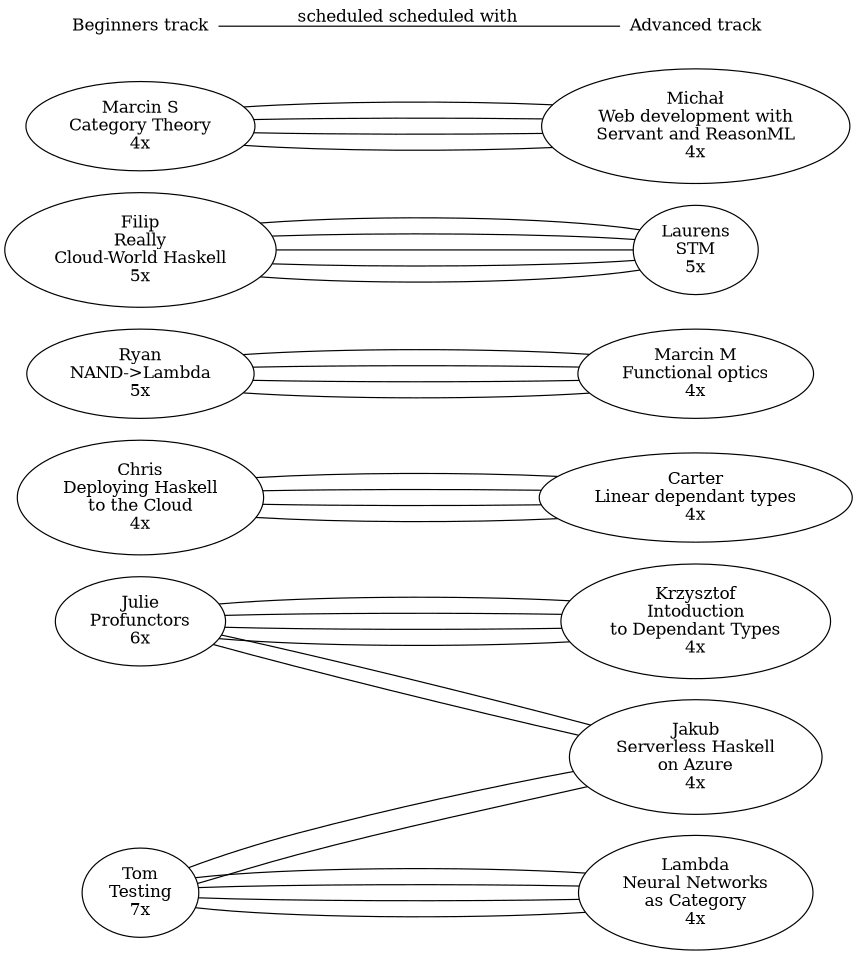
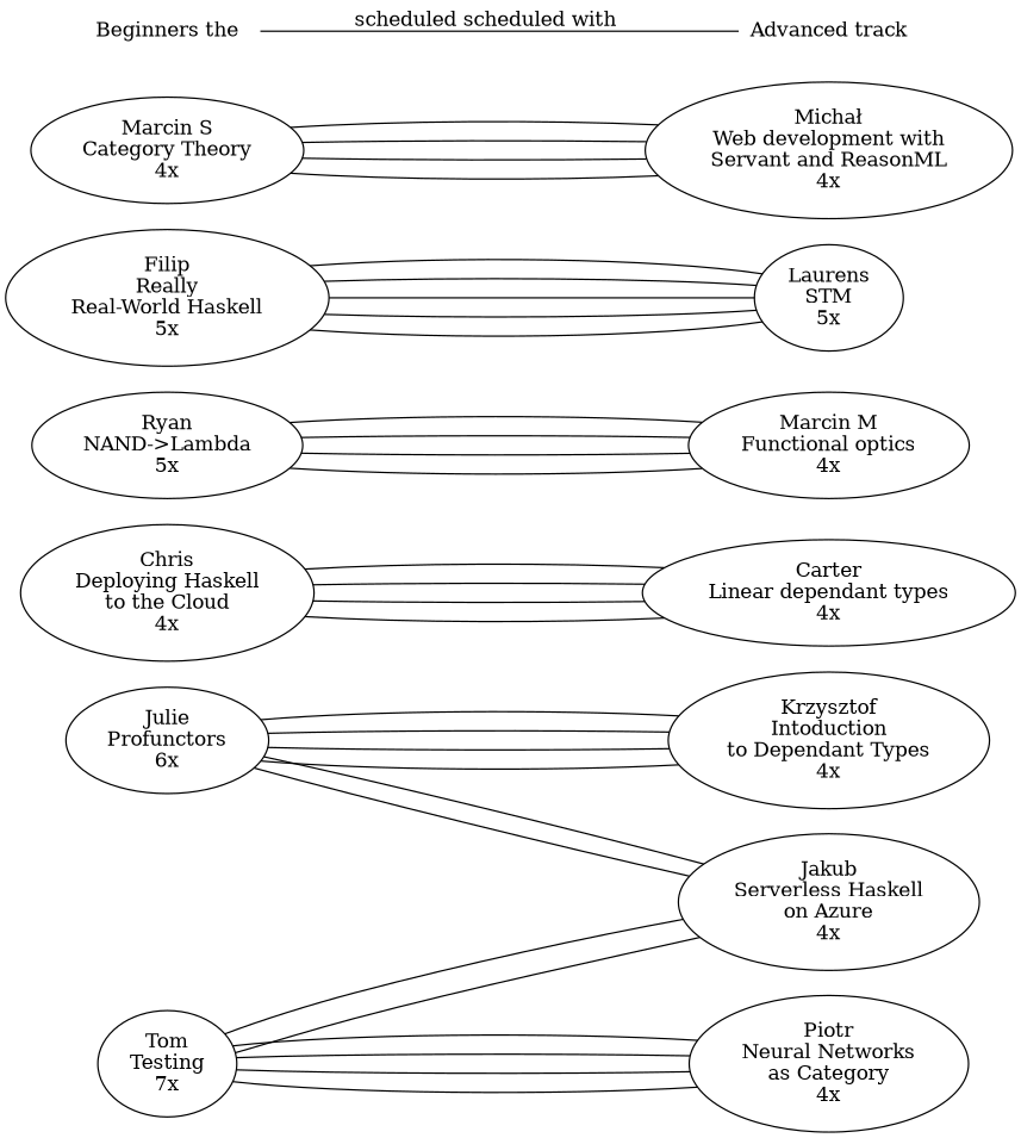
  graph {
    rankdir=LR
    n1 [label="Julie\nProfunctors\n6x"]
    n2 [label="Krzysztof\nIntoduction\nto Dependant Types\n4x"]
    n3 [label="Jakub\nServerless Haskell\non Azure\n4x"]
    n4 [label="Chris\nDeploying Haskell\nto the Cloud\n4x"]
    n5 [label="Carter\nLinear dependant types\n4x"]
    n6 [label="Ryan\nNAND->Lambda\n5x"]
    n7 [label="Marcin M\nFunctional optics\n4x"]
-   n8 [label="Filip\nReally\nCloud-World Haskell\n5x"]
+   n8 [label="Filip\nReally\nReal-World Haskell\n5x"]
    n9 [label="Laurens\nSTM\n5x"]
    n10 [label="Tom\nTesting\n7x"]
-   n11 [label="Lambda\nNeural Networks\nas Category\n4x"]
+   n11 [label="Piotr\nNeural Networks\nas Category\n4x"]
    n12 [label="Marcin S\nCategory Theory\n4x"]
    n13 [label="Michał\nWeb development with\nServant and ReasonML\n4x"]
-   n14 [label="Beginners track" shape=none]
+   n14 [label="Beginners the" shape=none]
    n15 [label="Advanced track" shape=none]
    n1 -- n2
    n1 -- n2
    n1 -- n2
    n1 -- n2
    n1 -- n3
    n1 -- n3
    n4 -- n5
    n4 -- n5
    n4 -- n5
    n4 -- n5
    n6 -- n7
    n6 -- n7
    n6 -- n7
    n6 -- n7
    n8 -- n9
    n8 -- n9
    n8 -- n9
    n8 -- n9
    n8 -- n9
    n10 -- n3
    n10 -- n3
    n10 -- n11
    n10 -- n11
    n10 -- n11
    n10 -- n11
    n12 -- n13
    n12 -- n13
    n12 -- n13
    n12 -- n13
    n14 -- n15 [label="scheduled scheduled with"]
  }
